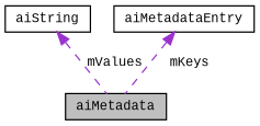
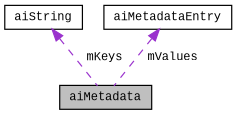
  digraph {
    fontname="Liberation Mono"
    node [color=black fillcolor=white fontname="Liberation Mono" fontsize=10 shape=record style=filled]
    edge [color=darkorchid3 dir=back fontname="Liberation Mono" fontsize=10 labelfontname=Helvetica labelfontsize=10 style=dashed]
    n1 [fillcolor=grey75 fontcolor=black height=0.2 label=aiMetadata width=0.4]
    n2 [height=0.2 label=aiString width=0.4]
    n3 [height=0.2 label=aiMetadataEntry width=0.4]
-   n2 -> n1 [label=" mValues"]
-   n3 -> n1 [label=" mKeys"]
+   n2 -> n1 [label=" mKeys"]
+   n3 -> n1 [label=" mValues"]
  }
